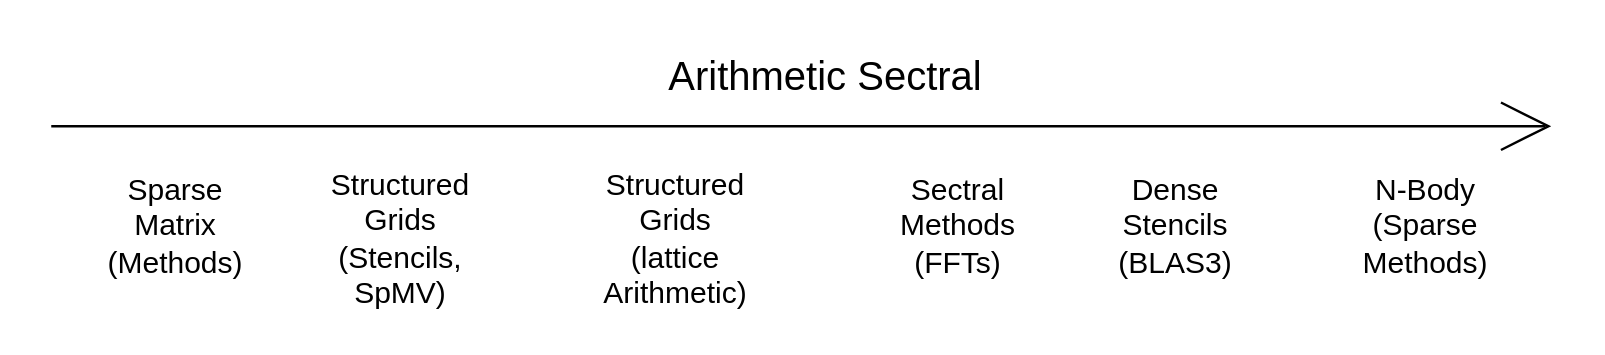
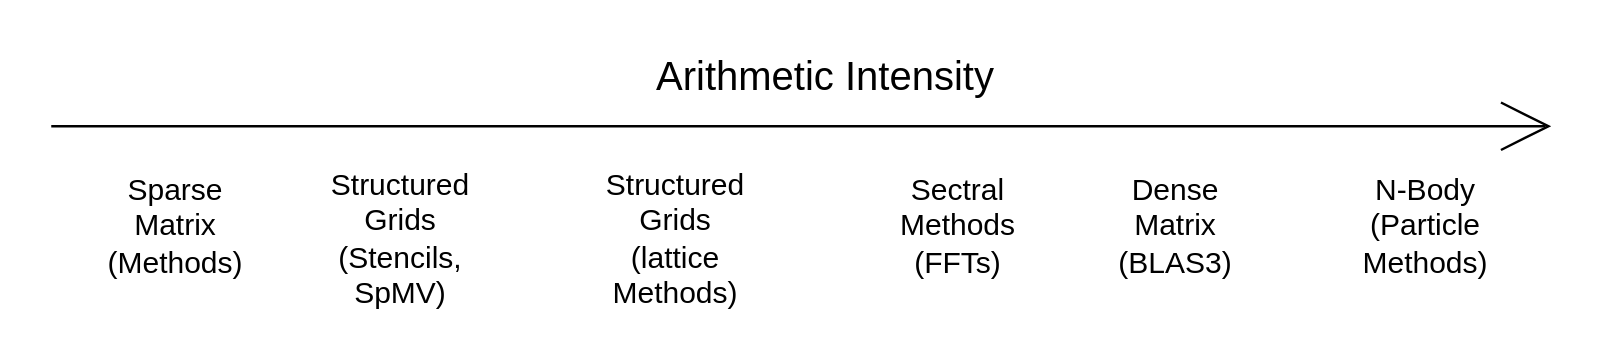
  <mxCell id="0" />
  <mxCell id="1" parent="0" />
  <mxCell id="2" value="" style="endArrow=open;startArrow=none;html=1;rounded=0;startFill=0;endSize=18;endFill=0;" edge="1" parent="1"><mxGeometry width="50" height="50" relative="1" as="geometry"><mxPoint x="20" y="50" as="sourcePoint" /><mxPoint x="620" y="50" as="targetPoint" /></mxGeometry></mxCell>
  <mxCell id="3" value="Sparse Matrix&lt;br&gt;(Methods)" style="text;html=1;strokeColor=none;fillColor=none;align=center;verticalAlign=middle;whiteSpace=wrap;rounded=0;" vertex="1" parent="1"><mxGeometry x="40" y="70" width="60" height="40" as="geometry" /></mxCell>
  <mxCell id="4" value="Structured Grids&lt;br&gt;(Stencils, SpMV)" style="text;html=1;strokeColor=none;fillColor=none;align=center;verticalAlign=middle;whiteSpace=wrap;rounded=0;" vertex="1" parent="1"><mxGeometry x="130" y="70" width="60" height="50" as="geometry" /></mxCell>
- <mxCell id="5" value="Structured Grids&lt;br&gt;(lattice Arithmetic)" style="text;html=1;strokeColor=none;fillColor=none;align=center;verticalAlign=middle;whiteSpace=wrap;rounded=0;" vertex="1" parent="1"><mxGeometry x="240" y="70" width="60" height="50" as="geometry" /></mxCell>
+ <mxCell id="5" value="Structured Grids&lt;br&gt;(lattice Methods)" style="text;html=1;strokeColor=none;fillColor=none;align=center;verticalAlign=middle;whiteSpace=wrap;rounded=0;" vertex="1" parent="1"><mxGeometry x="240" y="70" width="60" height="50" as="geometry" /></mxCell>
  <mxCell id="6" value="Sectral Methods&lt;br&gt;(FFTs)" style="text;html=1;strokeColor=none;fillColor=none;align=center;verticalAlign=middle;whiteSpace=wrap;rounded=0;" vertex="1" parent="1"><mxGeometry x="353" y="70" width="60" height="40" as="geometry" /></mxCell>
- <mxCell id="7" value="Dense Stencils&lt;br&gt;(BLAS3)" style="text;html=1;strokeColor=none;fillColor=none;align=center;verticalAlign=middle;whiteSpace=wrap;rounded=0;" vertex="1" parent="1"><mxGeometry x="440" y="70" width="60" height="40" as="geometry" /></mxCell>
- <mxCell id="8" value="N-Body (Sparse Methods)" style="text;html=1;strokeColor=none;fillColor=none;align=center;verticalAlign=middle;whiteSpace=wrap;rounded=0;" vertex="1" parent="1"><mxGeometry x="540" y="70" width="60" height="40" as="geometry" /></mxCell>
- <mxCell id="9" value="Arithmetic Sectral" style="text;html=1;strokeColor=none;fillColor=none;align=center;verticalAlign=middle;whiteSpace=wrap;rounded=0;fontSize=16;" vertex="1" parent="1"><mxGeometry x="140" y="20" width="380" height="20" as="geometry" /></mxCell>
+ <mxCell id="7" value="Dense Matrix&lt;br&gt;(BLAS3)" style="text;html=1;strokeColor=none;fillColor=none;align=center;verticalAlign=middle;whiteSpace=wrap;rounded=0;" vertex="1" parent="1"><mxGeometry x="440" y="70" width="60" height="40" as="geometry" /></mxCell>
+ <mxCell id="8" value="N-Body (Particle Methods)" style="text;html=1;strokeColor=none;fillColor=none;align=center;verticalAlign=middle;whiteSpace=wrap;rounded=0;" vertex="1" parent="1"><mxGeometry x="540" y="70" width="60" height="40" as="geometry" /></mxCell>
+ <mxCell id="9" value="Arithmetic Intensity" style="text;html=1;strokeColor=none;fillColor=none;align=center;verticalAlign=middle;whiteSpace=wrap;rounded=0;fontSize=16;" vertex="1" parent="1"><mxGeometry x="140" y="20" width="380" height="20" as="geometry" /></mxCell>
